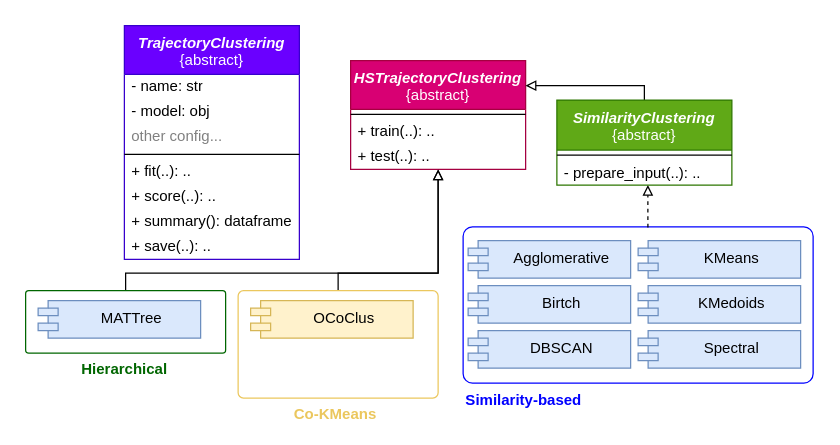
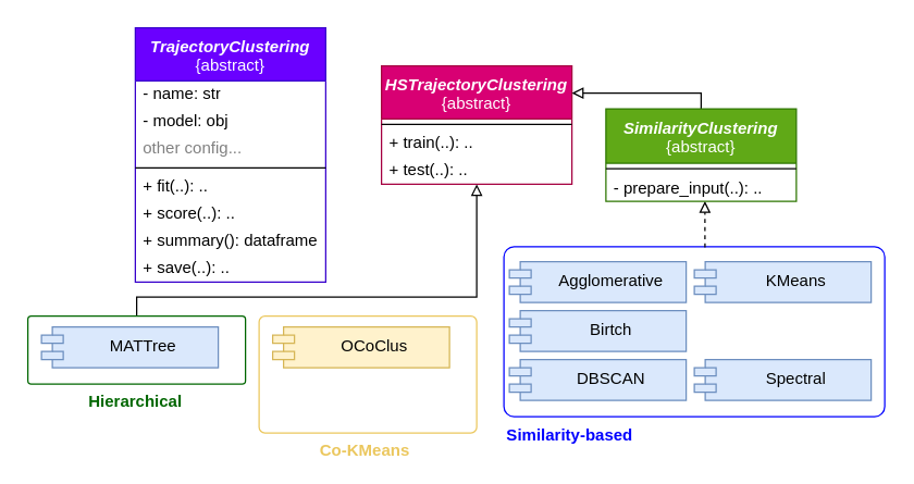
  <mxCell id="0" />
  <mxCell id="1" parent="0" />
  <mxCell id="2" style="edgeStyle=orthogonalEdgeStyle;rounded=0;orthogonalLoop=1;jettySize=auto;html=1;strokeColor=default;align=center;verticalAlign=middle;fontFamily=Helvetica;fontSize=11;fontColor=default;labelBackgroundColor=default;endArrow=block;endFill=0;" edge="1" parent="1" source="3" target="22"><mxGeometry relative="1" as="geometry"><Array as="points"><mxPoint x="100" y="218" /><mxPoint x="350" y="218" /></Array></mxGeometry></mxCell>
  <mxCell id="3" value="&lt;h4&gt;&lt;font color=&quot;#006600&quot;&gt;Hierarchical&lt;/font&gt;&lt;/h4&gt;" style="rounded=1;whiteSpace=wrap;html=1;fillColor=none;verticalAlign=top;labelPosition=right;verticalLabelPosition=bottom;align=left;spacing=-15;spacingTop=0;spacingLeft=-100;spacingRight=0;fontColor=#0000CC;labelBorderColor=none;strokeColor=#006600;arcSize=5;" parent="1" vertex="1"><mxGeometry x="20" y="232" width="160" height="50" as="geometry" /></mxCell>
  <mxCell id="4" value="&lt;h4&gt;&lt;font color=&quot;#0000ff&quot;&gt;Similarity-based&lt;/font&gt;&lt;/h4&gt;" style="rounded=1;whiteSpace=wrap;html=1;fillColor=none;verticalAlign=top;labelPosition=left;verticalLabelPosition=bottom;align=right;spacing=-15;spacingTop=1;spacingLeft=0;spacingRight=-80;fontColor=#009900;labelBorderColor=none;strokeColor=#0000FF;arcSize=6;" parent="1" vertex="1"><mxGeometry x="370" y="181" width="280" height="125" as="geometry" /></mxCell>
  <mxCell id="5" style="edgeStyle=orthogonalEdgeStyle;rounded=0;orthogonalLoop=1;jettySize=auto;html=1;endArrow=block;endFill=0;exitX=0.528;exitY=0.004;exitDx=0;exitDy=0;exitPerimeter=0;dashed=1;" parent="1" source="4" target="27" edge="1"><mxGeometry relative="1" as="geometry"><Array as="points"><mxPoint x="518" y="168" /><mxPoint x="518" y="168" /></Array><mxPoint x="319" y="230" as="targetPoint" /></mxGeometry></mxCell>
- <mxCell id="6" value="KMedoids" style="shape=module;align=left;spacingLeft=20;align=center;verticalAlign=top;whiteSpace=wrap;html=1;jettyWidth=16;jettyHeight=6;fillColor=#dae8fc;strokeColor=#6c8ebf;" parent="1" vertex="1"><mxGeometry x="510" y="228" width="130" height="30" as="geometry" /></mxCell>
  <mxCell id="7" value="Spectral" style="shape=module;align=left;spacingLeft=20;align=center;verticalAlign=top;whiteSpace=wrap;html=1;jettyWidth=16;jettyHeight=6;fillColor=#dae8fc;strokeColor=#6c8ebf;" parent="1" vertex="1"><mxGeometry x="510" y="264" width="130" height="30" as="geometry" /></mxCell>
  <mxCell id="8" value="Agglomerative" style="shape=module;align=left;spacingLeft=20;align=center;verticalAlign=top;whiteSpace=wrap;html=1;jettyWidth=16;jettyHeight=6;fillColor=#dae8fc;strokeColor=#6c8ebf;" parent="1" vertex="1"><mxGeometry x="374" y="192" width="130" height="30" as="geometry" /></mxCell>
  <mxCell id="9" value="DBSCAN" style="shape=module;align=left;spacingLeft=20;align=center;verticalAlign=top;whiteSpace=wrap;html=1;jettyWidth=16;jettyHeight=6;fillColor=#dae8fc;strokeColor=#6c8ebf;" parent="1" vertex="1"><mxGeometry x="374" y="264" width="130" height="30" as="geometry" /></mxCell>
  <mxCell id="10" value="MATTree" style="shape=module;align=left;spacingLeft=20;align=center;verticalAlign=top;whiteSpace=wrap;html=1;jettyWidth=16;jettyHeight=6;fillColor=#dae8fc;strokeColor=#6c8ebf;" parent="1" vertex="1"><mxGeometry x="30" y="240" width="130" height="30" as="geometry" /></mxCell>
  <mxCell id="11" value="KMeans" style="shape=module;align=left;spacingLeft=20;align=center;verticalAlign=top;whiteSpace=wrap;html=1;jettyWidth=16;jettyHeight=6;fillColor=#dae8fc;strokeColor=#6c8ebf;" parent="1" vertex="1"><mxGeometry x="510" y="192" width="130" height="30" as="geometry" /></mxCell>
  <mxCell id="12" value="Birtch" style="shape=module;align=left;spacingLeft=20;align=center;verticalAlign=top;whiteSpace=wrap;html=1;jettyWidth=16;jettyHeight=6;fillColor=#dae8fc;strokeColor=#6c8ebf;" parent="1" vertex="1"><mxGeometry x="374" y="228" width="130" height="30" as="geometry" /></mxCell>
  <mxCell id="13" value="&lt;b&gt;&lt;i&gt;TrajectoryClustering&lt;/i&gt;&lt;/b&gt;&lt;br&gt;{abstract}" style="swimlane;fontStyle=0;align=center;verticalAlign=top;childLayout=stackLayout;horizontal=1;startSize=39;horizontalStack=0;resizeParent=1;resizeParentMax=0;resizeLast=0;collapsible=0;marginBottom=0;html=1;whiteSpace=wrap;fillColor=#6a00ff;fontColor=#ffffff;strokeColor=#3700CC;" parent="1" vertex="1"><mxGeometry x="99" y="20" width="140" height="187" as="geometry" /></mxCell>
  <mxCell id="14" value="- name: str" style="text;html=1;strokeColor=none;fillColor=none;align=left;verticalAlign=middle;spacingLeft=4;spacingRight=4;overflow=hidden;rotatable=0;points=[[0,0.5],[1,0.5]];portConstraint=eastwest;whiteSpace=wrap;" parent="13" vertex="1"><mxGeometry y="39" width="140" height="20" as="geometry" /></mxCell>
  <mxCell id="15" value="- model: obj" style="text;html=1;strokeColor=none;fillColor=none;align=left;verticalAlign=middle;spacingLeft=4;spacingRight=4;overflow=hidden;rotatable=0;points=[[0,0.5],[1,0.5]];portConstraint=eastwest;whiteSpace=wrap;" parent="13" vertex="1"><mxGeometry y="59" width="140" height="20" as="geometry" /></mxCell>
  <mxCell id="16" value="other config..." style="text;html=1;strokeColor=none;fillColor=none;align=left;verticalAlign=middle;spacingLeft=4;spacingRight=4;overflow=hidden;rotatable=0;points=[[0,0.5],[1,0.5]];portConstraint=eastwest;fontColor=#808080;whiteSpace=wrap;" parent="13" vertex="1"><mxGeometry y="79" width="140" height="20" as="geometry" /></mxCell>
  <mxCell id="17" value="" style="line;strokeWidth=1;fillColor=none;align=left;verticalAlign=middle;spacingTop=-1;spacingLeft=3;spacingRight=3;rotatable=0;labelPosition=right;points=[];portConstraint=eastwest;" parent="13" vertex="1"><mxGeometry y="99" width="140" height="8" as="geometry" /></mxCell>
  <mxCell id="18" value="+ fit(..): .." style="text;html=1;strokeColor=none;fillColor=none;align=left;verticalAlign=middle;spacingLeft=4;spacingRight=4;overflow=hidden;rotatable=0;points=[[0,0.5],[1,0.5]];portConstraint=eastwest;whiteSpace=wrap;" parent="13" vertex="1"><mxGeometry y="107" width="140" height="20" as="geometry" /></mxCell>
  <mxCell id="19" value="+ score(..): .." style="text;html=1;strokeColor=none;fillColor=none;align=left;verticalAlign=middle;spacingLeft=4;spacingRight=4;overflow=hidden;rotatable=0;points=[[0,0.5],[1,0.5]];portConstraint=eastwest;whiteSpace=wrap;" parent="13" vertex="1"><mxGeometry y="127" width="140" height="20" as="geometry" /></mxCell>
  <mxCell id="20" value="+ summary(): dataframe" style="text;html=1;strokeColor=none;fillColor=none;align=left;verticalAlign=middle;spacingLeft=4;spacingRight=4;overflow=hidden;rotatable=0;points=[[0,0.5],[1,0.5]];portConstraint=eastwest;whiteSpace=wrap;" parent="13" vertex="1"><mxGeometry y="147" width="140" height="20" as="geometry" /></mxCell>
  <mxCell id="21" value="+ save(..): .." style="text;html=1;strokeColor=none;fillColor=none;align=left;verticalAlign=middle;spacingLeft=4;spacingRight=4;overflow=hidden;rotatable=0;points=[[0,0.5],[1,0.5]];portConstraint=eastwest;whiteSpace=wrap;" parent="13" vertex="1"><mxGeometry y="167" width="140" height="20" as="geometry" /></mxCell>
  <mxCell id="22" value="&lt;b&gt;&lt;i&gt;HSTrajectoryClustering&lt;/i&gt;&lt;/b&gt;&lt;br&gt;{abstract}" style="swimlane;fontStyle=0;align=center;verticalAlign=top;childLayout=stackLayout;horizontal=1;startSize=39;horizontalStack=0;resizeParent=1;resizeParentMax=0;resizeLast=0;collapsible=0;marginBottom=0;html=1;whiteSpace=wrap;fillColor=#d80073;fontColor=#ffffff;strokeColor=#A50040;" parent="1" vertex="1"><mxGeometry x="280" y="48" width="140" height="87" as="geometry" /></mxCell>
  <mxCell id="23" value="" style="line;strokeWidth=1;fillColor=none;align=left;verticalAlign=middle;spacingTop=-1;spacingLeft=3;spacingRight=3;rotatable=0;labelPosition=right;points=[];portConstraint=eastwest;" parent="22" vertex="1"><mxGeometry y="39" width="140" height="8" as="geometry" /></mxCell>
  <mxCell id="24" value="+ train(..): .." style="text;html=1;strokeColor=none;fillColor=none;align=left;verticalAlign=middle;spacingLeft=4;spacingRight=4;overflow=hidden;rotatable=0;points=[[0,0.5],[1,0.5]];portConstraint=eastwest;whiteSpace=wrap;" parent="22" vertex="1"><mxGeometry y="47" width="140" height="20" as="geometry" /></mxCell>
  <mxCell id="25" value="+ test(..): .." style="text;html=1;strokeColor=none;fillColor=none;align=left;verticalAlign=middle;spacingLeft=4;spacingRight=4;overflow=hidden;rotatable=0;points=[[0,0.5],[1,0.5]];portConstraint=eastwest;whiteSpace=wrap;" parent="22" vertex="1"><mxGeometry y="67" width="140" height="20" as="geometry" /></mxCell>
  <mxCell id="26" style="edgeStyle=orthogonalEdgeStyle;rounded=0;orthogonalLoop=1;jettySize=auto;html=1;strokeColor=default;align=center;verticalAlign=middle;fontFamily=Helvetica;fontSize=11;fontColor=default;labelBackgroundColor=default;endArrow=block;endFill=0;" parent="1" source="27" target="22" edge="1"><mxGeometry relative="1" as="geometry"><Array as="points"><mxPoint x="515" y="68" /></Array></mxGeometry></mxCell>
  <mxCell id="27" value="&lt;b&gt;&lt;i&gt;SimilarityClustering&lt;/i&gt;&lt;/b&gt;&lt;br&gt;{abstract}" style="swimlane;fontStyle=0;align=center;verticalAlign=top;childLayout=stackLayout;horizontal=1;startSize=40;horizontalStack=0;resizeParent=1;resizeParentMax=0;resizeLast=0;collapsible=0;marginBottom=0;html=1;whiteSpace=wrap;fillColor=#60a917;fontColor=#ffffff;strokeColor=#2D7600;" parent="1" vertex="1"><mxGeometry x="445" y="79.5" width="140" height="68" as="geometry" /></mxCell>
  <mxCell id="28" value="" style="line;strokeWidth=1;fillColor=none;align=left;verticalAlign=middle;spacingTop=-1;spacingLeft=3;spacingRight=3;rotatable=0;labelPosition=right;points=[];portConstraint=eastwest;" parent="27" vertex="1"><mxGeometry y="40" width="140" height="8" as="geometry" /></mxCell>
  <mxCell id="29" value="- prepare_input(..): .." style="text;html=1;strokeColor=none;fillColor=none;align=left;verticalAlign=middle;spacingLeft=4;spacingRight=4;overflow=hidden;rotatable=0;points=[[0,0.5],[1,0.5]];portConstraint=eastwest;whiteSpace=wrap;" parent="27" vertex="1"><mxGeometry y="48" width="140" height="20" as="geometry" /></mxCell>
- <mxCell id="30" style="edgeStyle=orthogonalEdgeStyle;rounded=0;orthogonalLoop=1;jettySize=auto;html=1;strokeColor=default;align=center;verticalAlign=middle;fontFamily=Helvetica;fontSize=11;fontColor=default;labelBackgroundColor=default;endArrow=block;endFill=0;" edge="1" parent="1" source="31" target="22"><mxGeometry relative="1" as="geometry"><Array as="points"><mxPoint x="270" y="218" /><mxPoint x="350" y="218" /></Array></mxGeometry></mxCell>
  <mxCell id="31" value="&lt;h4&gt;&lt;font color=&quot;#ebc75e&quot;&gt;Co-KMeans&lt;/font&gt;&lt;/h4&gt;" style="rounded=1;whiteSpace=wrap;html=1;fillColor=none;verticalAlign=top;labelPosition=right;verticalLabelPosition=bottom;align=left;spacing=-15;spacingTop=0;spacingLeft=-100;spacingRight=0;fontColor=#0000CC;labelBorderColor=none;strokeColor=#EBC75E;arcSize=5;" vertex="1" parent="1"><mxGeometry x="190" y="232" width="160" height="86" as="geometry" /></mxCell>
  <mxCell id="32" value="OCoClus" style="shape=module;align=left;spacingLeft=20;align=center;verticalAlign=top;whiteSpace=wrap;html=1;jettyWidth=16;jettyHeight=6;fillColor=#fff2cc;strokeColor=#d6b656;" vertex="1" parent="1"><mxGeometry x="200" y="240" width="130" height="30" as="geometry" /></mxCell>
